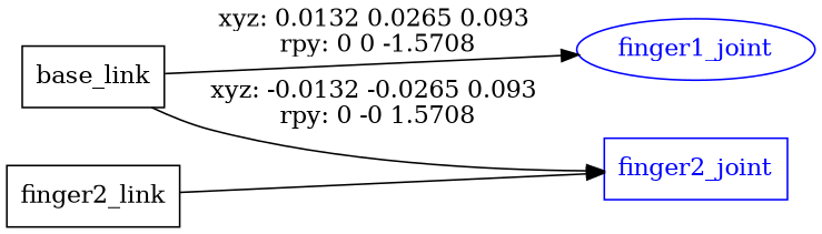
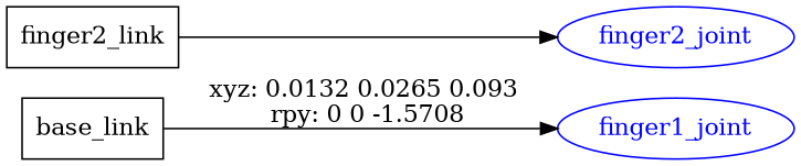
  digraph {
    rankdir=LR
    node [shape=box]
    n1 [label=base_link]
    finger1_joint [color=blue fontcolor=blue shape=ellipse]
-   finger2_joint [color=blue fontcolor=blue]
+   finger2_joint [color=blue fontcolor=blue shape=ellipse]
    n4 [label=finger2_link]
    n1 -> finger1_joint [label="xyz: 0.0132 0.0265 0.093 \nrpy: 0 0 -1.5708"]
-   n1 -> finger2_joint [label="xyz: -0.0132 -0.0265 0.093 \nrpy: 0 -0 1.5708"]
    n4 -> finger2_joint
  }
